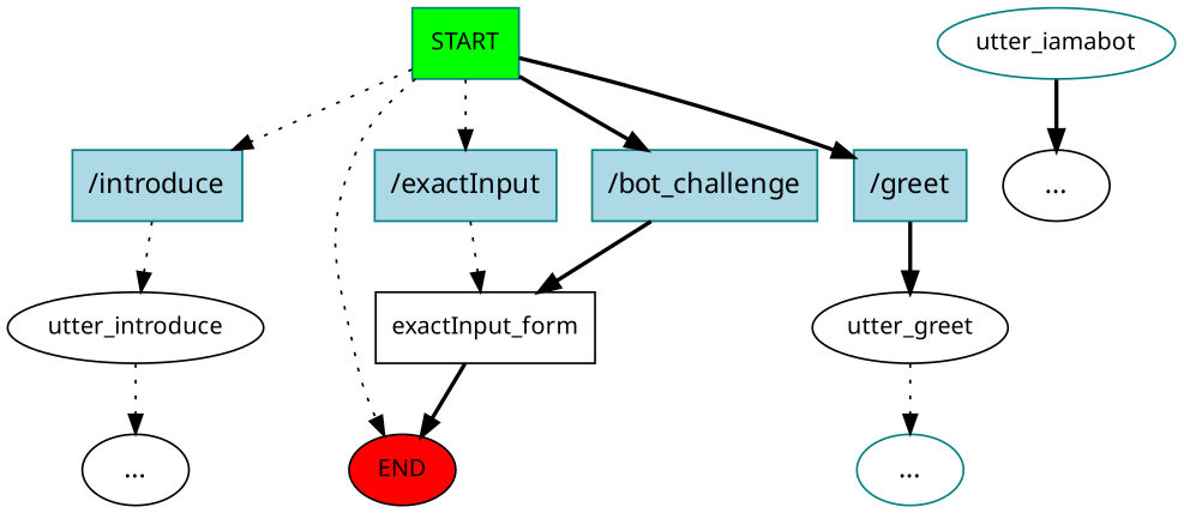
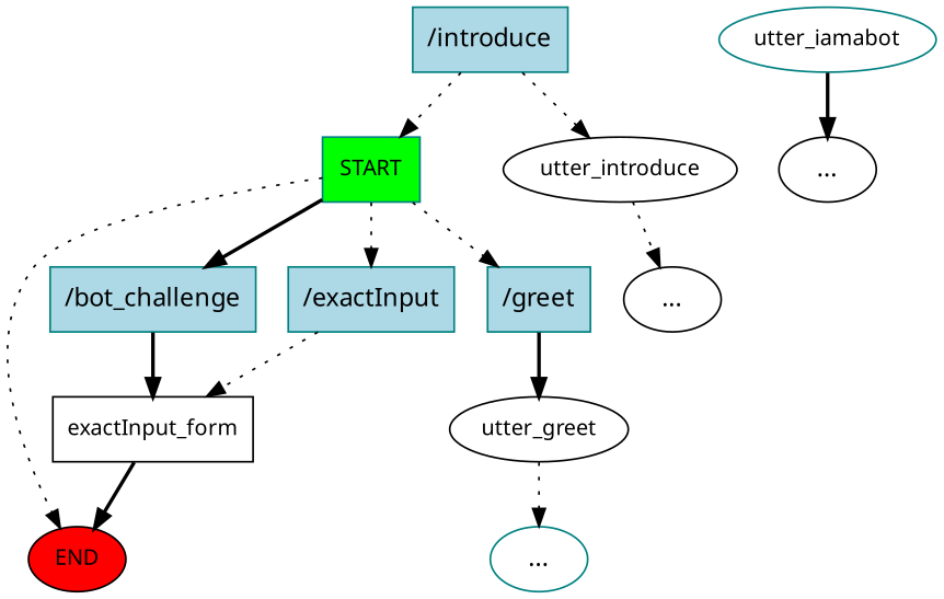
  digraph {
    fontname="Noto Sans"
    node [color=teal fontname="Noto Sans"]
    edge [fontname="Noto Sans" style=dotted]
    n1 [fillcolor=green fontsize=12 label=START shape=box style=filled]
    n2 [color=black fillcolor=red fontsize=12 label=END style=filled]
    n3 [fillcolor=lightblue label="/introduce" shape=rect style=filled]
    n4 [fillcolor=lightblue label="/bot_challenge" shape=rect style=filled]
    n5 [fillcolor=lightblue label="/greet" shape=rect style=filled]
    n6 [fillcolor=lightblue label="/exactInput" shape=rect style=filled]
    n7 [color=black fontsize=12 label=utter_introduce]
    n8 [color=black fontsize=12 label=exactInput_form shape=box]
    n9 [color=black fontsize=12 label=utter_greet]
    n10 [color=black label="..."]
    n11 [fontsize=12 label=utter_iamabot]
    n12 [color=black label="..."]
    n13 [label="..."]
    n1 -> n2
-   n1 -> n3
+   n3 -> n1
    n1 -> n4 [style=bold]
-   n1 -> n5 [style=bold]
+   n1 -> n5
    n1 -> n6
    n3 -> n7
    n4 -> n8 [style=bold]
    n5 -> n9 [style=bold]
    n6 -> n8
    n7 -> n10
    n8 -> n2 [style=bold]
    n9 -> n13
    n11 -> n12 [style=bold]
  }
